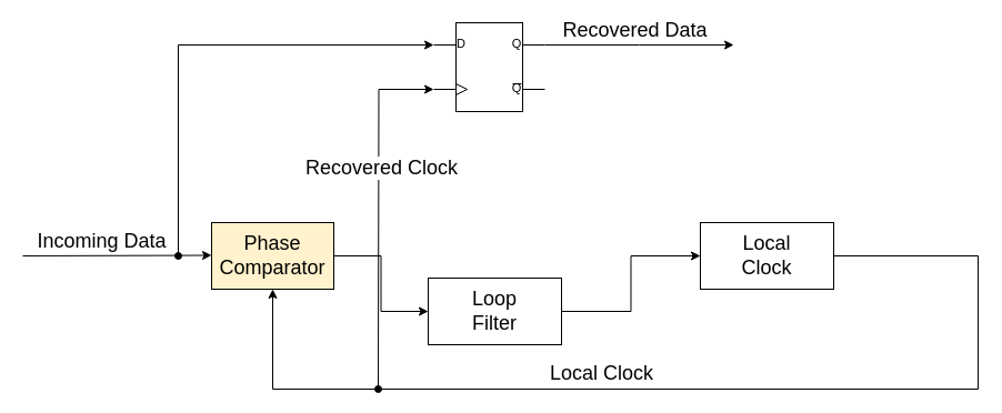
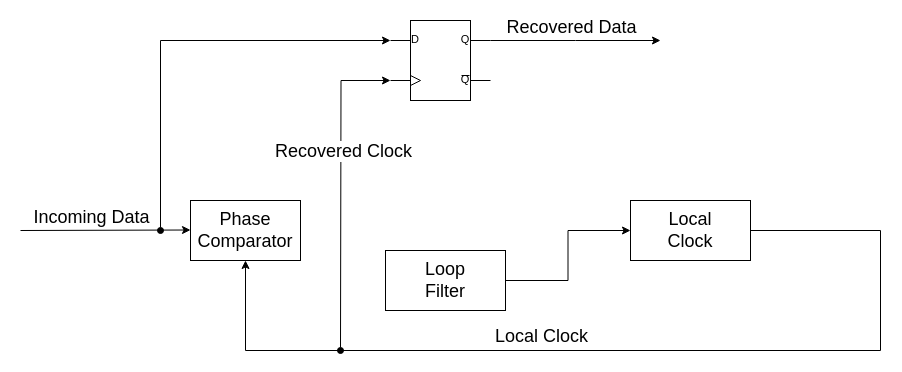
  <mxCell id="0" />
  <mxCell id="1" parent="0" />
  <mxCell id="2" style="edgeStyle=orthogonalEdgeStyle;rounded=0;orthogonalLoop=1;jettySize=auto;html=1;" edge="1" parent="1" source="3" target="6"><mxGeometry relative="1" as="geometry" /></mxCell>
  <mxCell id="3" value="&lt;font style=&quot;font-size: 18px&quot;&gt;Loop&lt;br&gt;Filter&lt;br&gt;&lt;/font&gt;" style="rounded=0;whiteSpace=wrap;html=1;" vertex="1" parent="1"><mxGeometry x="385" y="250" width="120" height="60" as="geometry" /></mxCell>
  <mxCell id="4" style="edgeStyle=orthogonalEdgeStyle;rounded=0;orthogonalLoop=1;jettySize=auto;html=1;entryX=0.5;entryY=1;entryDx=0;entryDy=0;exitX=1;exitY=0.5;exitDx=0;exitDy=0;" edge="1" parent="1" source="6" target="10"><mxGeometry relative="1" as="geometry"><Array as="points"><mxPoint x="880" y="230" /><mxPoint x="880" y="350" /><mxPoint x="245" y="350" /></Array></mxGeometry></mxCell>
  <mxCell id="5" value="&lt;font style=&quot;font-size: 18px&quot;&gt;Local Clock&lt;/font&gt;" style="edgeLabel;html=1;align=center;verticalAlign=middle;resizable=0;points=[];" vertex="1" connectable="0" parent="4"><mxGeometry x="0.294" y="-3" relative="1" as="geometry"><mxPoint x="41" y="-12" as="offset" /></mxGeometry></mxCell>
  <mxCell id="6" value="&lt;font style=&quot;font-size: 18px&quot;&gt;Local&lt;br&gt;Clock&lt;/font&gt;" style="rounded=0;whiteSpace=wrap;html=1;" vertex="1" parent="1"><mxGeometry x="630" y="200" width="120" height="60" as="geometry" /></mxCell>
  <mxCell id="7" value="" style="endArrow=classic;html=1;endFill=1;" edge="1" parent="1"><mxGeometry width="50" height="50" relative="1" as="geometry"><mxPoint y="230" as="sourcePoint" x="20" /><mxPoint x="190" y="229.5" as="targetPoint" /></mxGeometry></mxCell>
  <mxCell id="8" value="&lt;font style=&quot;font-size: 18px&quot;&gt;Incoming Data&lt;/font&gt;" style="edgeLabel;html=1;align=center;verticalAlign=middle;resizable=0;points=[];" vertex="1" connectable="0" parent="7"><mxGeometry x="0.118" y="-1" relative="1" as="geometry"><mxPoint x="-25" y="-14.72" as="offset" /></mxGeometry></mxCell>
- <mxCell id="9" style="edgeStyle=orthogonalEdgeStyle;rounded=0;orthogonalLoop=1;jettySize=auto;html=1;entryX=0;entryY=0.5;entryDx=0;entryDy=0;" edge="1" parent="1" source="10" target="3"><mxGeometry relative="1" as="geometry" /></mxCell>
- <mxCell id="10" value="&lt;font style=&quot;font-size: 18px&quot;&gt;Phase&lt;br&gt;Comparator&lt;/font&gt;" style="rounded=0;whiteSpace=wrap;html=1;fillColor=#fff2cc;align=center;" vertex="1" parent="1"><mxGeometry x="190" y="200" width="110" height="60" as="geometry" /></mxCell>
+ <mxCell id="10" value="&lt;font style=&quot;font-size: 18px&quot;&gt;Phase&lt;br&gt;Comparator&lt;/font&gt;" style="rounded=0;whiteSpace=wrap;html=1;fillColor=#FFFFFF;align=center;" vertex="1" parent="1"><mxGeometry x="190" y="200" width="110" height="60" as="geometry" /></mxCell>
  <mxCell id="11" style="edgeStyle=orthogonalEdgeStyle;rounded=0;orthogonalLoop=1;jettySize=auto;html=1;exitX=0;exitY=0.25;exitDx=0;exitDy=0;exitPerimeter=0;entryX=0;entryY=0.25;entryDx=0;entryDy=0;entryPerimeter=0;endArrow=oval;endFill=1;startArrow=classic;startFill=1;" edge="1" parent="1" source="16"><mxGeometry relative="1" as="geometry"><mxPoint x="160" y="230" as="targetPoint" /><Array as="points"><mxPoint x="160" y="40" /></Array></mxGeometry></mxCell>
  <mxCell id="12" style="edgeStyle=orthogonalEdgeStyle;rounded=0;orthogonalLoop=1;jettySize=auto;html=1;exitX=1;exitY=0.25;exitDx=0;exitDy=0;exitPerimeter=0;endArrow=classic;endFill=1;" edge="1" parent="1" source="16"><mxGeometry relative="1" as="geometry"><mxPoint x="660" y="40" as="targetPoint" /></mxGeometry></mxCell>
  <mxCell id="13" value="&lt;font style=&quot;font-size: 18px&quot;&gt;Recovered Data&lt;/font&gt;" style="edgeLabel;html=1;align=center;verticalAlign=middle;resizable=0;points=[];" vertex="1" connectable="0" parent="12"><mxGeometry x="-0.271" y="1" relative="1" as="geometry"><mxPoint x="18" y="-13" as="offset" /></mxGeometry></mxCell>
  <mxCell id="14" style="edgeStyle=orthogonalEdgeStyle;rounded=0;orthogonalLoop=1;jettySize=auto;html=1;exitX=0;exitY=0.75;exitDx=0;exitDy=0;exitPerimeter=0;entryX=0;entryY=0.75;entryDx=0;entryDy=0;entryPerimeter=0;endArrow=oval;endFill=1;startArrow=classic;startFill=1;" edge="1" parent="1" source="16"><mxGeometry relative="1" as="geometry"><mxPoint x="340" y="350" as="targetPoint" /></mxGeometry></mxCell>
  <mxCell id="15" value="&lt;font style=&quot;font-size: 18px&quot;&gt;Recovered Clock&lt;/font&gt;" style="edgeLabel;html=1;align=center;verticalAlign=middle;resizable=0;points=[];" vertex="1" connectable="0" parent="14"><mxGeometry x="0.394" y="-3" relative="1" as="geometry"><mxPoint x="5" y="-103.47" as="offset" /></mxGeometry></mxCell>
  <mxCell id="16" value="" style="verticalLabelPosition=bottom;shadow=0;dashed=0;align=center;html=1;verticalAlign=top;shape=mxgraph.electrical.logic_gates.d_type_flip-flop;fillColor=#FFFFFF;" vertex="1" parent="1"><mxGeometry x="390" y="20" width="100" height="80" as="geometry" /></mxCell>
